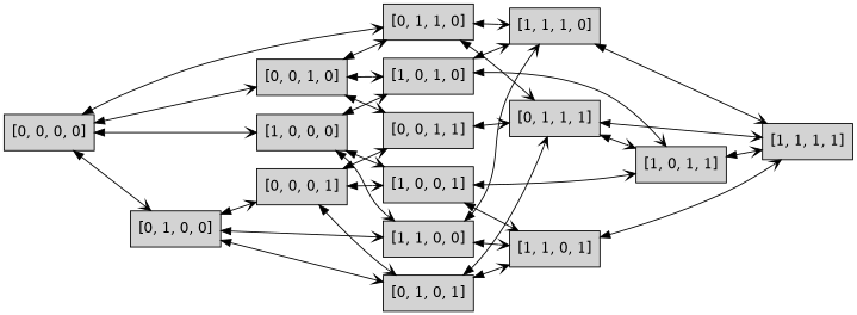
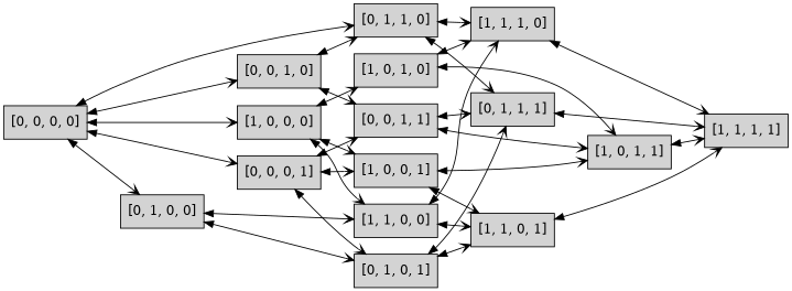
  digraph {
    bgcolor=white
    rankdir=LR
    node [fillcolor=lightgrey shape=rectangle style=filled]
    edge [arrowhead=vee color=black dir=both penwdith=2]
    n1 [label="[0, 0, 0, 0]"]
    n2 [label="[1, 0, 0, 0]"]
    n3 [label="[0, 1, 0, 0]"]
    n4 [label="[0, 0, 1, 0]"]
    n5 [label="[0, 0, 0, 1]"]
    n6 [label="[0, 1, 1, 0]"]
    n7 [label="[1, 1, 0, 0]"]
    n8 [label="[1, 0, 1, 0]"]
    n9 [label="[1, 0, 0, 1]"]
    n10 [label="[0, 1, 0, 1]"]
    n11 [label="[0, 0, 1, 1]"]
    n12 [label="[1, 1, 1, 0]"]
    n13 [label="[1, 1, 0, 1]"]
    n14 [label="[1, 0, 1, 1]"]
    n15 [label="[0, 1, 1, 1]"]
    n16 [label="[1, 1, 1, 1]"]
    n1 -> n2
    n1 -> n3
    n1 -> n4
-   n3 -> n5
+   n1 -> n5
    n1 -> n6
    n2 -> n7
    n2 -> n8
    n2 -> n9
    n3 -> n7
    n3 -> n10
    n4 -> n6
-   n4 -> n8
    n4 -> n11
    n5 -> n9
    n5 -> n10
    n5 -> n11
    n6 -> n12
    n6 -> n15
    n7 -> n12
    n7 -> n13
    n8 -> n12
    n8 -> n14
    n9 -> n13
    n9 -> n14
    n10 -> n13
    n10 -> n15
-   n15 -> n14
+   n11 -> n14
    n11 -> n15
    n12 -> n16
    n13 -> n16
    n14 -> n16
    n15 -> n16
  }
